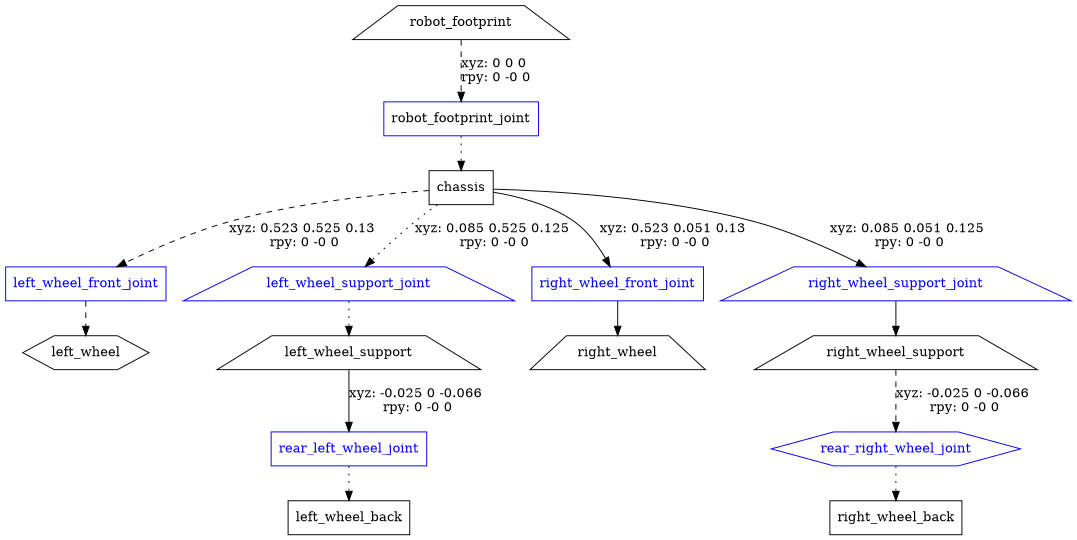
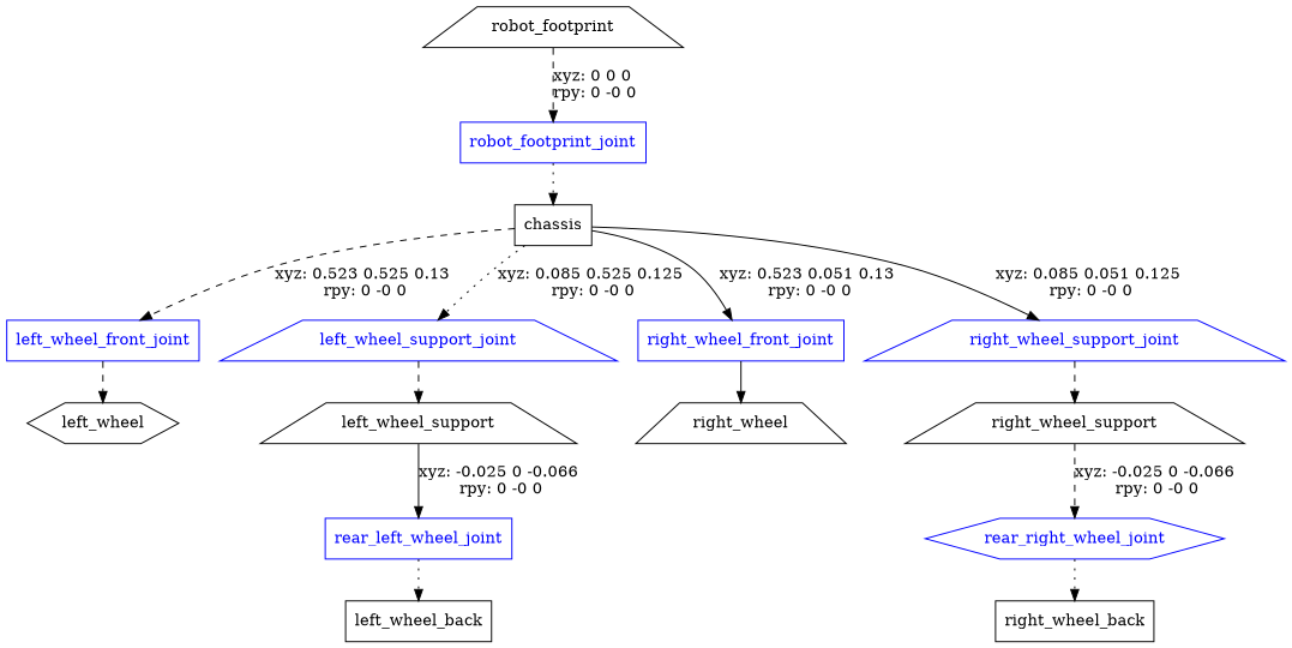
  digraph {
    node [shape=box]
    edge [style=dashed]
    n1 [label=robot_footprint shape=trapezium]
-   robot_footprint_joint [color=blue fontcolor=black]
+   robot_footprint_joint [color=blue fontcolor=blue]
    n3 [label=chassis]
    left_wheel_front_joint [color=blue fontcolor=blue]
    left_wheel_support_joint [color=blue fontcolor=blue shape=trapezium]
    right_wheel_front_joint [color=blue fontcolor=blue]
    right_wheel_support_joint [color=blue fontcolor=blue shape=trapezium]
    n8 [label=left_wheel shape=hexagon]
    n9 [label=left_wheel_support shape=trapezium]
    n10 [label=right_wheel shape=trapezium]
    n11 [label=right_wheel_support shape=trapezium]
    rear_left_wheel_joint [color=blue fontcolor=blue]
    n13 [label=left_wheel_back]
    rear_right_wheel_joint [color=blue fontcolor=blue shape=hexagon]
    n15 [label=right_wheel_back]
    n1 -> robot_footprint_joint [label="xyz: 0 0 0 \nrpy: 0 -0 0"]
    robot_footprint_joint -> n3 [style=dotted]
    n3 -> left_wheel_front_joint [label="xyz: 0.523 0.525 0.13 \nrpy: 0 -0 0"]
    n3 -> left_wheel_support_joint [label="xyz: 0.085 0.525 0.125 \nrpy: 0 -0 0" style=dotted]
    n3 -> right_wheel_front_joint [label="xyz: 0.523 0.051 0.13 \nrpy: 0 -0 0" style=solid]
    n3 -> right_wheel_support_joint [label="xyz: 0.085 0.051 0.125 \nrpy: 0 -0 0" style=solid]
    left_wheel_front_joint -> n8
-   left_wheel_support_joint -> n9 [style=dotted]
+   left_wheel_support_joint -> n9
    right_wheel_front_joint -> n10 [style=solid]
-   right_wheel_support_joint -> n11 [style=solid]
+   right_wheel_support_joint -> n11
    n9 -> rear_left_wheel_joint [label="xyz: -0.025 0 -0.066 \nrpy: 0 -0 0" style=solid]
    n11 -> rear_right_wheel_joint [label="xyz: -0.025 0 -0.066 \nrpy: 0 -0 0"]
    rear_left_wheel_joint -> n13 [style=dotted]
    rear_right_wheel_joint -> n15 [style=dotted]
  }
